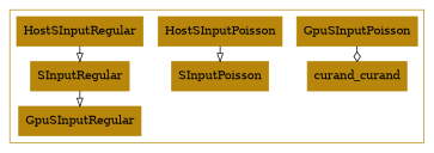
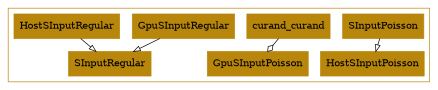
  digraph {
    node [color=darkgoldenrod shape=record style=filled]
    edge [arrowhead=empty]
    n1 [label=GpuSInputPoisson]
    n2 [label=SInputPoisson]
    n3 [label=curand_curand]
    n4 [label=GpuSInputRegular]
    n5 [label=SInputRegular]
    n6 [label=HostSInputPoisson]
    n7 [label=HostSInputRegular]
    subgraph cluster_1 {
      color=darkgoldenrod
      nodesep=0.98
      rankdir=BT
      ranksep=0.98
      n1
      n2
      n3
      n4
      n5
      n6
      n7
    }
-   n1 -> n3 [arrowhead=ediamond]
-   n5 -> n4
-   n6 -> n2
+   n3 -> n1 [arrowhead=ediamond]
+   n4 -> n5
+   n2 -> n6
    n7 -> n5
  }
